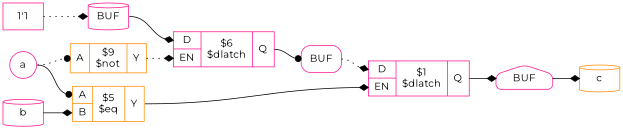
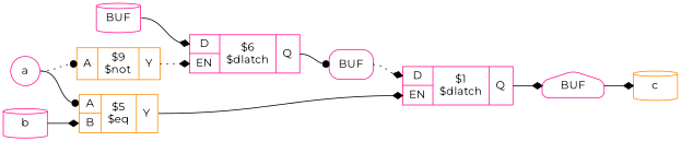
  digraph {
    rankdir=LR
    remincross=true
    fontname=Montserrat
    node [color=deeppink shape=record fontname=Montserrat]
    edge [color=black headport="w:w" tailport=e style=solid arrowhead=diamond fontname=Montserrat]
    n1 [color=darkorange fontcolor=black label=c shape=cylinder]
    n2 [fontcolor=black label=b shape=cylinder]
    n3 [label="{{<p10> A|<p17> B}|$5\n$eq|{<p11> Y}}" color=darkorange]
    n4 [fontcolor=black label=a shape=circle]
    n5 [label="{{<p10> A}|$9\n$not|{<p11> Y}}" color=darkorange]
    n6 [label="{{<p13> D|<p14> EN}|$6\n$dlatch|{<p15> Q}}"]
    n7 [label=BUF shape=box style=rounded]
    n8 [label="{{<p13> D|<p14> EN}|$1\n$dlatch|{<p15> Q}}"]
    n9 [label=BUF shape=house style=rounded]
-   n10 [label="1'1" shape=box]
    n11 [label=BUF shape=cylinder style=rounded]
    n2 -> n3 [headport="p17:w"]
    n3 -> n8 [headport="p14:w" tailport="p11:e"]
    n4 -> n3 [headport="p10:w" arrowhead=dot]
    n4 -> n5 [headport="p10:w" style=dotted arrowhead=dot]
    n5 -> n6 [headport="p14:w" tailport="p11:e" style=dotted]
    n6 -> n7 [tailport="p15:e" arrowhead=dot]
    n7 -> n8 [headport="p13:w" tailport="e:e" style=dotted]
    n8 -> n9 [tailport="p15:e"]
    n9 -> n1 [headport=w tailport="e:e"]
-   n10 -> n11 [style=dotted]
    n11 -> n6 [headport="p13:w" tailport="e:e"]
  }
